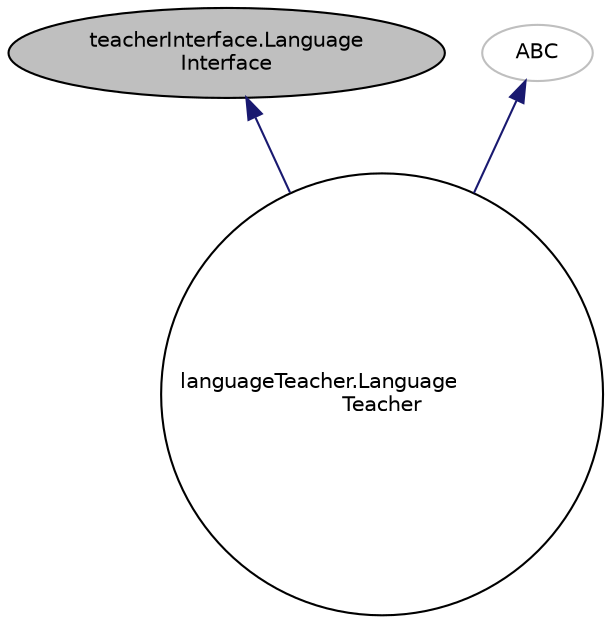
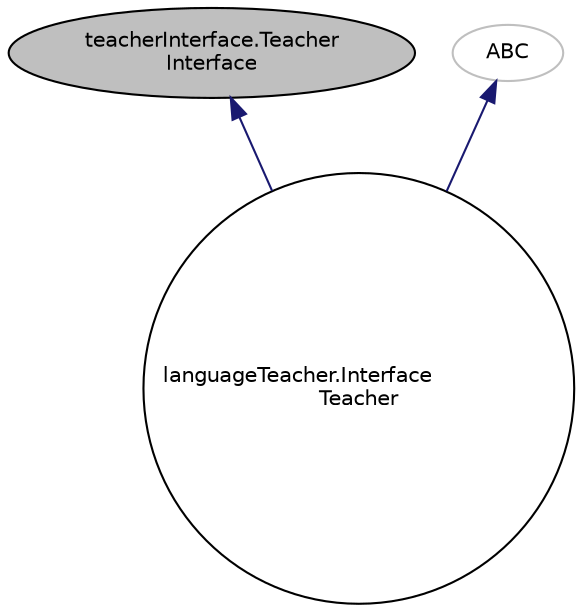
  digraph {
    node [color=black fillcolor=white fontname=Helvetica fontsize=10 shape=ellipse style=filled]
    edge [color=midnightblue dir=back fontname=Helvetica fontsize=10 labelfontname=Helvetica labelfontsize=10 style=solid]
-   n1 [fillcolor=grey75 fontcolor=black height=0.2 label="teacherInterface.Language\lInterface" width=0.4]
-   n2 [height=0.2 label="languageTeacher.Language\lTeacher" shape=circle width=0.4]
+   n1 [fillcolor=grey75 fontcolor=black height=0.2 label="teacherInterface.Teacher\lInterface" width=0.4]
+   n2 [height=0.2 label="languageTeacher.Interface\lTeacher" shape=circle width=0.4]
    n3 [color=grey75 height=0.2 label=ABC width=0.4]
    n1 -> n2
    n3 -> n2
  }
